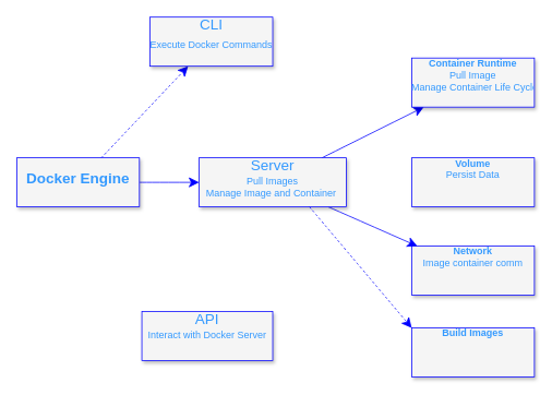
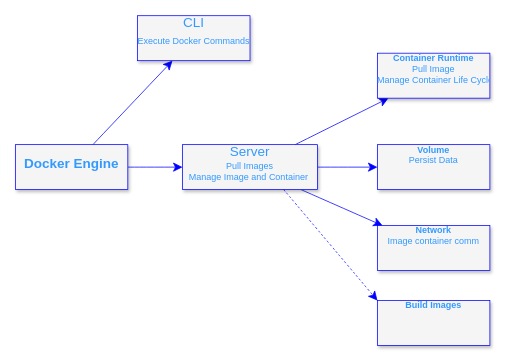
  <mxCell id="0" style=";html=1;" />
  <mxCell id="1" style=";html=1;" parent="0" />
- <mxCell id="2" style="edgeStyle=none;curved=1;html=1;startSize=10;endArrow=classic;endFill=1;endSize=10;strokeColor=#0000FF;strokeWidth=1;fontSize=12;dashed=1;" parent="1" source="4" target="6" edge="1"><mxGeometry relative="1" as="geometry" /></mxCell>
+ <mxCell id="2" style="edgeStyle=none;curved=1;html=1;startSize=10;endArrow=classic;endFill=1;endSize=10;strokeColor=#0000FF;strokeWidth=1;fontSize=12;" parent="1" source="4" target="6" edge="1"><mxGeometry relative="1" as="geometry" /></mxCell>
  <mxCell id="3" style="edgeStyle=none;curved=1;html=1;startSize=10;endArrow=classic;endFill=1;endSize=10;strokeColor=#0000FF;strokeWidth=1;fontSize=12;" parent="1" source="4" target="10" edge="1"><mxGeometry relative="1" as="geometry" /></mxCell>
  <mxCell id="4" value="&lt;h4&gt;&lt;font style=&quot;font-size: 18px&quot; color=&quot;#3399ff&quot;&gt;Docker Engine&lt;/font&gt;&lt;/h4&gt;" style="text;html=1;strokeColor=#0000FF;fillColor=#f5f5f5;overflow=fill;rounded=0;shadow=1;fontSize=12;align=center;" parent="1" vertex="1"><mxGeometry x="20" y="192" width="150" height="60" as="geometry" /></mxCell>
  <mxCell id="5" value="&lt;font color=&quot;#3399ff&quot;&gt;&lt;b&gt;Volume&lt;/b&gt;&lt;br&gt;Persist Data&lt;/font&gt;" style="text;html=1;strokeColor=#0000FF;fillColor=#f5f5f5;overflow=fill;rounded=0;shadow=1;fontSize=12;align=center;" parent="1" vertex="1"><mxGeometry x="503" y="192" width="150" height="60" as="geometry" /></mxCell>
  <mxCell id="6" value="&lt;font style=&quot;font-size: 18px&quot;&gt;&lt;font color=&quot;#3399ff&quot;&gt;CLI&lt;/font&gt;&lt;br&gt;&lt;/font&gt;&lt;font color=&quot;#3399ff&quot;&gt;Execute Docker Commands&lt;/font&gt;&lt;font color=&quot;#cc0000&quot; style=&quot;font-size: 18px&quot;&gt;&lt;br&gt;&lt;/font&gt;" style="text;html=1;strokeColor=#0000FF;fillColor=#f5f5f5;overflow=fill;rounded=0;shadow=1;fontSize=12;align=center;" parent="1" vertex="1"><mxGeometry x="183" y="20" width="150" height="60" as="geometry" /></mxCell>
  <mxCell id="7" style="edgeStyle=none;curved=1;html=1;startSize=10;endArrow=classic;endFill=1;endSize=10;strokeColor=#0000FF;strokeWidth=1;fontSize=12;" parent="1" source="10" target="13" edge="1"><mxGeometry relative="1" as="geometry" /></mxCell>
+ <mxCell id="8" style="edgeStyle=none;curved=1;html=1;startSize=10;endArrow=classic;endFill=1;endSize=10;strokeColor=#0000FF;strokeWidth=1;fontSize=12;" parent="1" source="10" target="5" edge="1"><mxGeometry relative="1" as="geometry" /></mxCell>
  <mxCell id="9" style="edgeStyle=none;curved=1;html=1;startSize=10;endArrow=classic;endFill=1;endSize=10;strokeColor=#0000FF;strokeWidth=1;fontSize=12;" parent="1" source="10" target="14" edge="1"><mxGeometry relative="1" as="geometry" /></mxCell>
  <mxCell id="10" value="&lt;font style=&quot;font-size: 18px&quot; color=&quot;#3399ff&quot;&gt;Server&lt;/font&gt;&lt;br&gt;&lt;font color=&quot;#3399ff&quot;&gt;Pull Images&lt;br&gt;Manage Image and Container&amp;nbsp;&lt;/font&gt;" style="text;html=1;strokeColor=#0000FF;fillColor=#f5f5f5;overflow=fill;rounded=0;shadow=1;fontSize=12;align=center;" parent="1" vertex="1"><mxGeometry x="243" y="192" width="180" height="60" as="geometry" /></mxCell>
  <mxCell id="11" style="edgeStyle=none;curved=1;html=1;startSize=10;endArrow=classic;endFill=1;endSize=10;strokeWidth=1;fontSize=12;exitX=0.75;exitY=1;exitDx=0;exitDy=0;entryX=0;entryY=0;entryDx=0;entryDy=0;strokeColor=#0000FF;dashed=1;" parent="1" source="10" target="15" edge="1"><mxGeometry relative="1" as="geometry"><mxPoint x="473" y="430" as="targetPoint" /></mxGeometry></mxCell>
- <mxCell id="12" value="&lt;font color=&quot;#3399ff&quot;&gt;&lt;font style=&quot;font-size: 18px&quot;&gt;API&lt;/font&gt;&lt;br&gt;Interact with Docker Server&lt;/font&gt;" style="text;html=1;strokeColor=#0000FF;fillColor=#f5f5f5;overflow=fill;rounded=0;shadow=1;fontSize=12;align=center;" parent="1" vertex="1"><mxGeometry x="173" y="380" width="160" height="60" as="geometry" /></mxCell>
  <mxCell id="13" value="&lt;b&gt;&lt;font color=&quot;#3399ff&quot;&gt;Container Runtime&lt;br&gt;&lt;/font&gt;&lt;/b&gt;&lt;font color=&quot;#3399ff&quot;&gt;Pull Image&lt;br&gt;Manage Container Life Cycle&lt;/font&gt;" style="text;html=1;strokeColor=#0000FF;fillColor=#f5f5f5;overflow=fill;rounded=0;shadow=1;fontSize=12;align=center;" parent="1" vertex="1"><mxGeometry x="503" y="70" width="150" height="60" as="geometry" /></mxCell>
  <mxCell id="14" value="&lt;font color=&quot;#3399ff&quot;&gt;&lt;b&gt;Network&lt;/b&gt;&lt;br&gt;Image container comm&lt;/font&gt;" style="text;html=1;strokeColor=#0000FF;fillColor=#f5f5f5;overflow=fill;rounded=0;shadow=1;fontSize=12;align=center;" parent="1" vertex="1"><mxGeometry x="503" y="300" width="150" height="60" as="geometry" /></mxCell>
  <mxCell id="15" value="&lt;b&gt;&lt;font color=&quot;#3399ff&quot;&gt;Build Images&lt;/font&gt;&lt;/b&gt;" style="text;html=1;strokeColor=#0000FF;fillColor=#f5f5f5;overflow=fill;rounded=0;shadow=1;fontSize=12;align=center;" parent="1" vertex="1"><mxGeometry x="503" y="400" width="150" height="60" as="geometry" /></mxCell>
